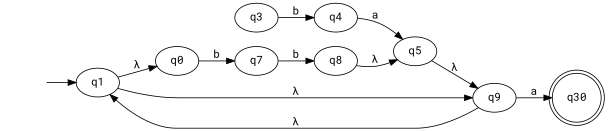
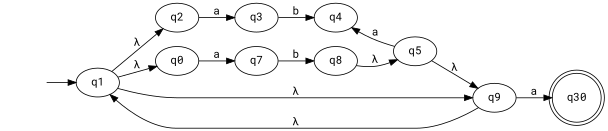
  digraph {
    fontname="Roboto Mono"
    rankdir=LR
    node [fontname="Roboto Mono"]
    edge [fontname="Roboto Mono"]
    "" [shape=none]
    q1
+   q2
    q9
    n5 [label=q0]
    n6 [label=q30 shape=doublecircle]
    q3
    q7
    q4
    q5
    q8
    "" -> q1
+   q1 -> q2 [label="λ"]
    q1 -> q9 [label="λ"]
    q1 -> n5 [label="λ"]
+   q2 -> q3 [label=a]
    q9 -> q1 [label="λ"]
    q9 -> n6 [label=a]
-   n5 -> q7 [label=b]
+   n5 -> q7 [label=a]
    q3 -> q4 [label=b]
    q7 -> q8 [label=b]
-   q4 -> q5 [label=a]
+   q5 -> q4 [label=a]
    q5 -> q9 [label="λ"]
    q8 -> q5 [label="λ"]
  }
